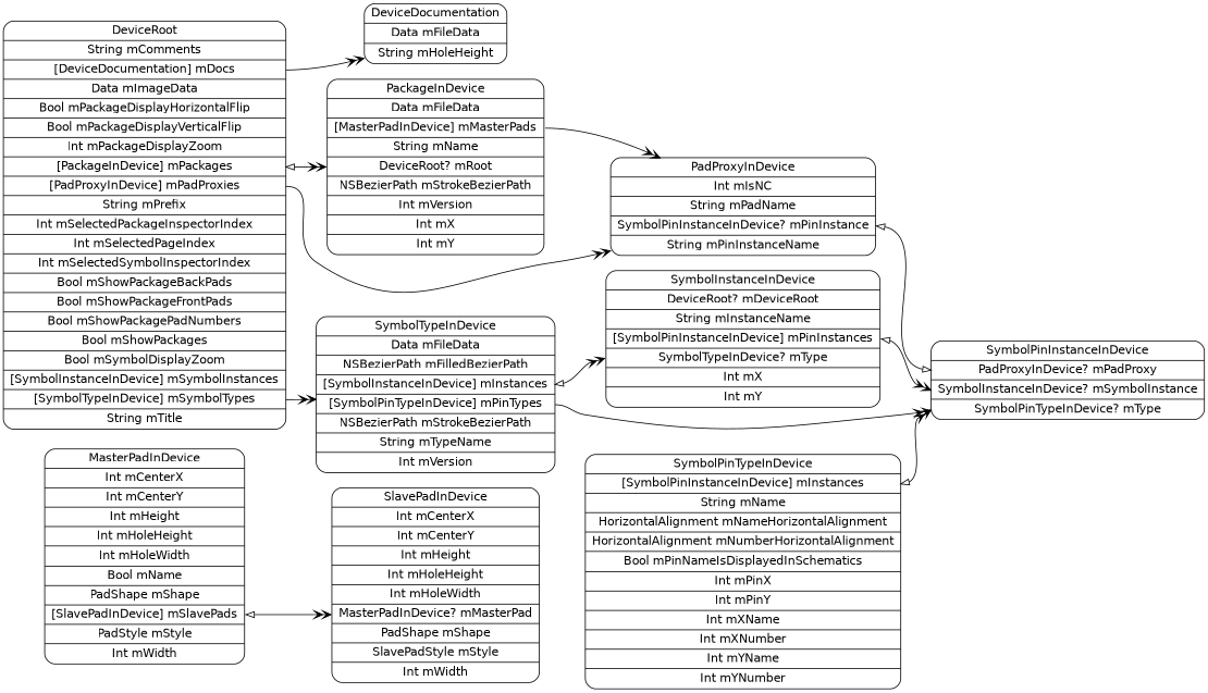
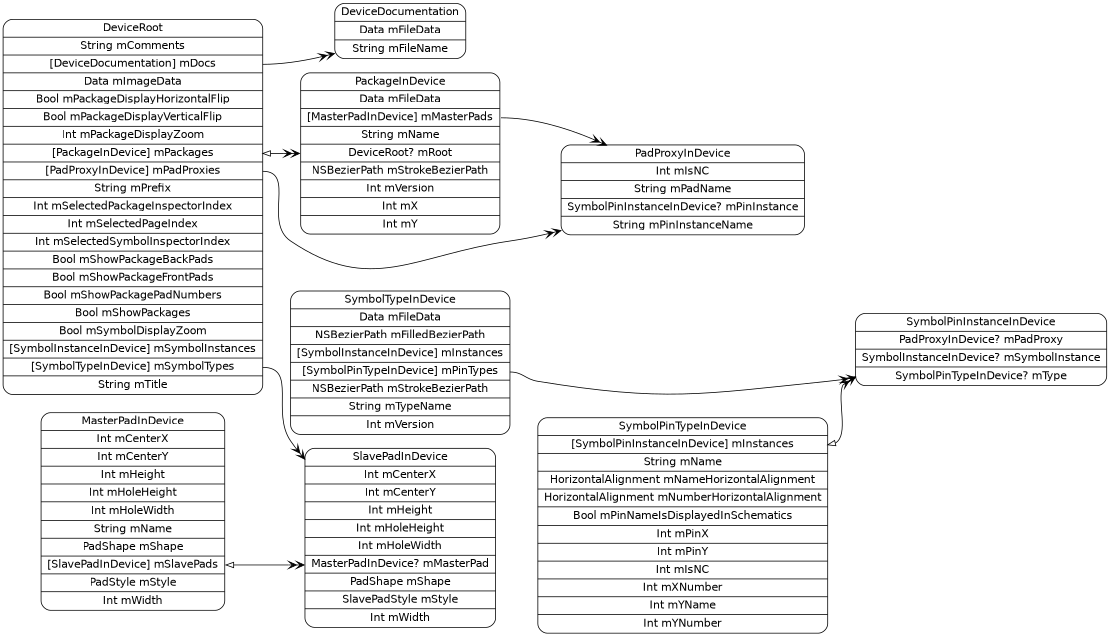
  digraph {
    rankdir=LR
    node [fontname=helvetica shape=record style=rounded]
    edge [arrowhead=veevee arrowtail=onormal dir=both tailport=mInstances]
    n1 [label="<DeviceRoot>DeviceRoot|String mComments|<mDocs>[DeviceDocumentation] mDocs|Data mImageData|Bool mPackageDisplayHorizontalFlip|Bool mPackageDisplayVerticalFlip|Int mPackageDisplayZoom|<mPackages>[PackageInDevice] mPackages|<mPadProxies>[PadProxyInDevice] mPadProxies|String mPrefix|Int mSelectedPackageInspectorIndex|Int mSelectedPageIndex|Int mSelectedSymbolInspectorIndex|Bool mShowPackageBackPads|Bool mShowPackageFrontPads|Bool mShowPackagePadNumbers|Bool mShowPackages|Bool mSymbolDisplayZoom|<mSymbolInstances>[SymbolInstanceInDevice] mSymbolInstances|<mSymbolTypes>[SymbolTypeInDevice] mSymbolTypes|String mTitle"]
    n2 [label="<SymbolTypeInDevice>SymbolTypeInDevice|Data mFileData|NSBezierPath mFilledBezierPath|<mInstances>[SymbolInstanceInDevice] mInstances|<mPinTypes>[SymbolPinTypeInDevice] mPinTypes|NSBezierPath mStrokeBezierPath|String mTypeName|Int mVersion"]
    n3 [label="<PadProxyInDevice>PadProxyInDevice|Int mIsNC|String mPadName|<mPinInstance>SymbolPinInstanceInDevice? mPinInstance|String mPinInstanceName"]
    n4 [label="<PackageInDevice>PackageInDevice|Data mFileData|<mMasterPads>[MasterPadInDevice] mMasterPads|String mName|<mRoot>DeviceRoot? mRoot|NSBezierPath mStrokeBezierPath|Int mVersion|Int mX|Int mY"]
-   n5 [label="<DeviceDocumentation>DeviceDocumentation|Data mFileData|String mHoleHeight"]
-   n6 [label="<SymbolInstanceInDevice>SymbolInstanceInDevice|<mDeviceRoot>DeviceRoot? mDeviceRoot|String mInstanceName|<mPinInstances>[SymbolPinInstanceInDevice] mPinInstances|<mType>SymbolTypeInDevice? mType|Int mX|Int mY"]
+   n5 [label="<DeviceDocumentation>DeviceDocumentation|Data mFileData|String mFileName"]
    n7 [label="<SymbolPinInstanceInDevice>SymbolPinInstanceInDevice|<mPadProxy>PadProxyInDevice? mPadProxy|<mSymbolInstance>SymbolInstanceInDevice? mSymbolInstance|<mType>SymbolPinTypeInDevice? mType"]
-   n8 [label="<SymbolPinTypeInDevice>SymbolPinTypeInDevice|<mInstances>[SymbolPinInstanceInDevice] mInstances|String mName|HorizontalAlignment mNameHorizontalAlignment|HorizontalAlignment mNumberHorizontalAlignment|Bool mPinNameIsDisplayedInSchematics|Int mPinX|Int mPinY|Int mXName|Int mXNumber|Int mYName|Int mYNumber"]
-   n9 [label="<MasterPadInDevice>MasterPadInDevice|Int mCenterX|Int mCenterY|Int mHeight|Int mHoleHeight|Int mHoleWidth|Bool mName|PadShape mShape|<mSlavePads>[SlavePadInDevice] mSlavePads|PadStyle mStyle|Int mWidth"]
+   n8 [label="<SymbolPinTypeInDevice>SymbolPinTypeInDevice|<mInstances>[SymbolPinInstanceInDevice] mInstances|String mName|HorizontalAlignment mNameHorizontalAlignment|HorizontalAlignment mNumberHorizontalAlignment|Bool mPinNameIsDisplayedInSchematics|Int mPinX|Int mPinY|Int mIsNC|Int mXNumber|Int mYName|Int mYNumber"]
+   n9 [label="<MasterPadInDevice>MasterPadInDevice|Int mCenterX|Int mCenterY|Int mHeight|Int mHoleHeight|Int mHoleWidth|String mName|PadShape mShape|<mSlavePads>[SlavePadInDevice] mSlavePads|PadStyle mStyle|Int mWidth"]
    n10 [label="<SlavePadInDevice>SlavePadInDevice|Int mCenterX|Int mCenterY|Int mHeight|Int mHoleHeight|Int mHoleWidth|<mMasterPad>MasterPadInDevice? mMasterPad|PadShape mShape|SlavePadStyle mStyle|Int mWidth"]
-   n1 -> n2 [arrowtail=none tailport=mSymbolTypes]
+   n1 -> n10 [arrowtail=none tailport=mSymbolTypes]
    n1 -> n3 [arrowtail=none tailport=mPadProxies]
    n1 -> n4 [headport=mRoot tailport=mPackages]
    n1 -> n5 [arrowtail=none tailport=mDocs]
-   n2 -> n6 [headport=mType]
    n2 -> n7 [arrowtail=none tailport=mPinTypes]
-   n3 -> n7 [arrowhead=onormal headport=mPadProxy tailport=mPinInstance]
    n4 -> n3 [arrowtail=none tailport=mMasterPads]
-   n6 -> n7 [headport=mSymbolInstance tailport=mPinInstances]
    n8 -> n7 [headport=mType]
    n9 -> n10 [headport=mMasterPad tailport=mSlavePads]
  }
